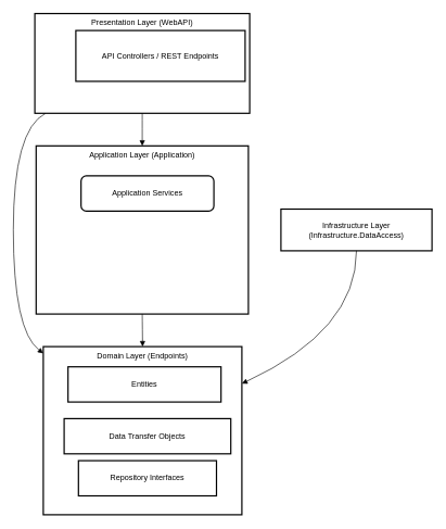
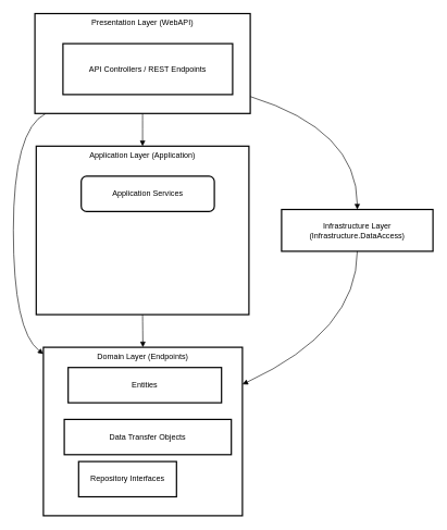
  <mxCell id="0" />
  <mxCell id="1" parent="0" />
  <mxCell id="2" value="Infrastructure Layer (Infrastructure.DataAccess)" style="whiteSpace=wrap;strokeWidth=2;" vertex="1" parent="1"><mxGeometry x="431" y="320" width="232" height="64" as="geometry" /></mxCell>
  <mxCell id="3" value="Domain Layer (Endpoints)" style="whiteSpace=wrap;strokeWidth=2;verticalAlign=top;" vertex="1" parent="1"><mxGeometry x="66" y="531" width="305" height="258" as="geometry" /></mxCell>
  <mxCell id="4" value="Entities" style="whiteSpace=wrap;strokeWidth=2;" vertex="1" parent="3"><mxGeometry x="38" y="31" width="235" height="54" as="geometry" /></mxCell>
- <mxCell id="5" value="Repository Interfaces" style="whiteSpace=wrap;strokeWidth=2;" vertex="1" parent="3"><mxGeometry x="54" y="175" width="212" height="54" as="geometry" /></mxCell>
+ <mxCell id="5" value="Repository Interfaces" style="whiteSpace=wrap;strokeWidth=2;" vertex="1" parent="3"><mxGeometry x="54" y="175" width="150" height="54" as="geometry" /></mxCell>
  <mxCell id="6" value="Data Transfer Objects" style="whiteSpace=wrap;strokeWidth=2;" vertex="1" parent="3"><mxGeometry x="32" y="110.5" width="256" height="54" as="geometry" /></mxCell>
  <mxCell id="7" value="Application Layer (Application)" style="whiteSpace=wrap;strokeWidth=2;verticalAlign=top;" vertex="1" parent="1"><mxGeometry x="55" y="223" width="326" height="258" as="geometry" /></mxCell>
  <mxCell id="8" value="Application Services" style="whiteSpace=wrap;strokeWidth=2;rounded=1;" vertex="1" parent="7"><mxGeometry x="69" y="46" width="204" height="54" as="geometry" /></mxCell>
  <mxCell id="9" value="Presentation Layer (WebAPI)" style="whiteSpace=wrap;strokeWidth=2;verticalAlign=top;" vertex="1" parent="1"><mxGeometry x="53" y="20" width="330" height="153" as="geometry" /></mxCell>
- <mxCell id="10" value="API Controllers / REST Endpoints" style="whiteSpace=wrap;strokeWidth=2;" vertex="1" parent="9"><mxGeometry x="63" y="26" width="260" height="78" as="geometry" /></mxCell>
+ <mxCell id="10" value="API Controllers / REST Endpoints" style="whiteSpace=wrap;strokeWidth=2;" vertex="1" parent="9"><mxGeometry x="43" y="46" width="260" height="78" as="geometry" /></mxCell>
  <mxCell id="11" value="" style="curved=1;startArrow=none;endArrow=block;exitX=0.5;exitY=1;entryX=0.5;entryY=0;rounded=0;" edge="1" parent="1" source="9" target="7"><mxGeometry relative="1" as="geometry"><Array as="points" /></mxGeometry></mxCell>
  <mxCell id="12" value="" style="curved=1;startArrow=none;endArrow=block;exitX=0.05;exitY=1;entryX=0;entryY=0.04;rounded=0;" edge="1" parent="1" source="9" target="3"><mxGeometry relative="1" as="geometry"><Array as="points"><mxPoint x="20" y="198" /><mxPoint x="20" y="506" /></Array></mxGeometry></mxCell>
+ <mxCell id="13" value="" style="curved=1;startArrow=none;endArrow=block;exitX=1;exitY=0.83;entryX=0.5;entryY=0;rounded=0;" edge="1" parent="1" source="9" target="2"><mxGeometry relative="1" as="geometry"><Array as="points"><mxPoint x="547" y="198" /></Array></mxGeometry></mxCell>
  <mxCell id="14" value="" style="curved=1;startArrow=none;endArrow=block;exitX=0.5;exitY=1;entryX=0.5;entryY=0;rounded=0;" edge="1" parent="1" source="7" target="3"><mxGeometry relative="1" as="geometry"><Array as="points" /></mxGeometry></mxCell>
  <mxCell id="15" value="" style="curved=1;startArrow=none;endArrow=block;exitX=0.5;exitY=1;entryX=1;entryY=0.22;rounded=0;" edge="1" parent="1" source="2" target="3"><mxGeometry relative="1" as="geometry"><Array as="points"><mxPoint x="547" y="506" /></Array></mxGeometry></mxCell>
